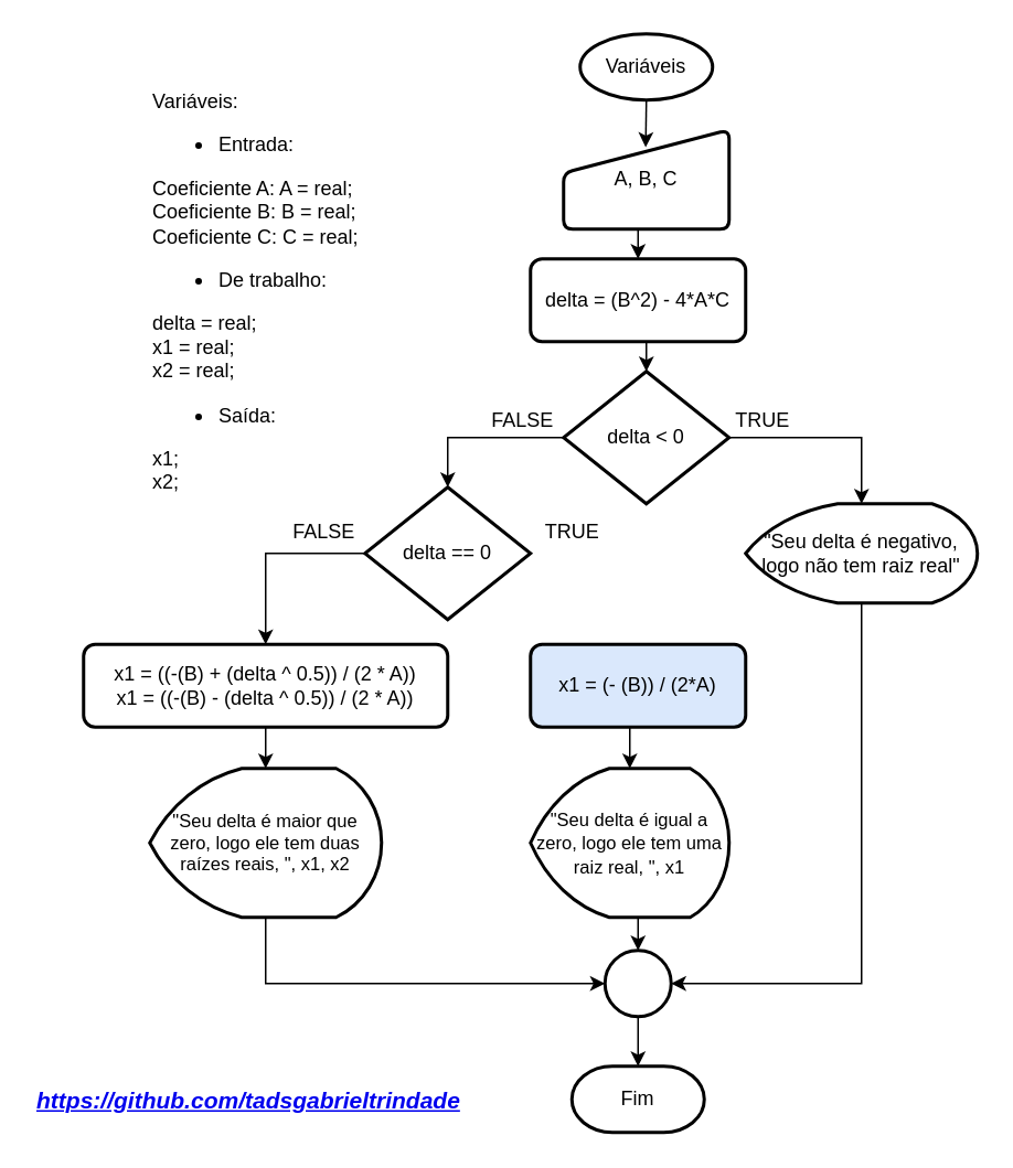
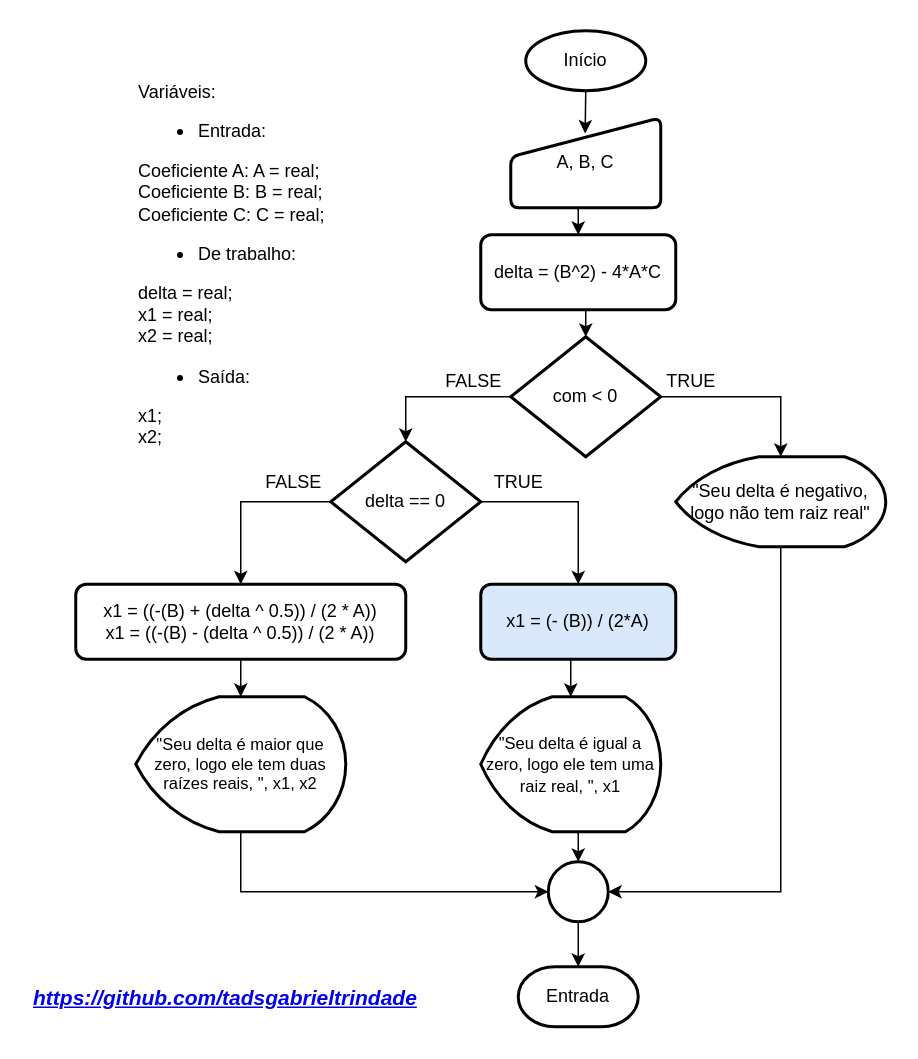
  <mxCell id="0" />
  <mxCell id="1" parent="0" />
  <mxCell id="2" style="edgeStyle=orthogonalEdgeStyle;rounded=0;orthogonalLoop=1;jettySize=auto;html=1;exitX=0.5;exitY=1;exitDx=0;exitDy=0;exitPerimeter=0;entryX=0.496;entryY=0.175;entryDx=0;entryDy=0;entryPerimeter=0;" parent="1" source="3" target="5" edge="1"><mxGeometry relative="1" as="geometry" /></mxCell>
- <mxCell id="3" value="Variáveis" style="strokeWidth=2;html=1;shape=mxgraph.flowchart.start_1;whiteSpace=wrap;" parent="1" vertex="1"><mxGeometry x="350" y="20" width="80" height="40" as="geometry" /></mxCell>
+ <mxCell id="3" value="Início" style="strokeWidth=2;html=1;shape=mxgraph.flowchart.start_1;whiteSpace=wrap;" parent="1" vertex="1"><mxGeometry x="350" y="20" width="80" height="40" as="geometry" /></mxCell>
  <mxCell id="4" style="edgeStyle=orthogonalEdgeStyle;rounded=0;orthogonalLoop=1;jettySize=auto;html=1;exitX=0.5;exitY=1;exitDx=0;exitDy=0;entryX=0.5;entryY=0;entryDx=0;entryDy=0;" parent="1" source="5" target="12" edge="1"><mxGeometry relative="1" as="geometry" /></mxCell>
  <mxCell id="5" value="A, B, C" style="verticalLabelPosition=middle;verticalAlign=middle;html=1;strokeWidth=2;shape=manualInput;whiteSpace=wrap;rounded=1;size=26;arcSize=11;labelPosition=center;align=center;" parent="1" vertex="1"><mxGeometry x="340" y="78" width="100" height="60" as="geometry" /></mxCell>
  <mxCell id="6" style="edgeStyle=orthogonalEdgeStyle;rounded=0;orthogonalLoop=1;jettySize=auto;html=1;exitX=1;exitY=0.5;exitDx=0;exitDy=0;exitPerimeter=0;entryX=0.5;entryY=0;entryDx=0;entryDy=0;entryPerimeter=0;" parent="1" source="8" target="16" edge="1"><mxGeometry relative="1" as="geometry" /></mxCell>
  <mxCell id="7" style="edgeStyle=orthogonalEdgeStyle;rounded=0;orthogonalLoop=1;jettySize=auto;html=1;exitX=0;exitY=0.5;exitDx=0;exitDy=0;exitPerimeter=0;entryX=0.5;entryY=0;entryDx=0;entryDy=0;entryPerimeter=0;" parent="1" source="8" target="22" edge="1"><mxGeometry relative="1" as="geometry" /></mxCell>
- <mxCell id="8" value="delta &amp;lt; 0" style="strokeWidth=2;html=1;shape=mxgraph.flowchart.decision;whiteSpace=wrap;" parent="1" vertex="1"><mxGeometry x="340" y="224" width="100" height="80" as="geometry" /></mxCell>
+ <mxCell id="8" value="com &amp;lt; 0" style="strokeWidth=2;html=1;shape=mxgraph.flowchart.decision;whiteSpace=wrap;" parent="1" vertex="1"><mxGeometry x="340" y="224" width="100" height="80" as="geometry" /></mxCell>
  <mxCell id="9" value="&lt;a href=&quot;https://github.com/tadsgabrieltrindade&quot;&gt;&lt;b&gt;&lt;i&gt;&lt;font style=&quot;font-size: 14px&quot;&gt;https://github.com/tadsgabrieltrindade&lt;/font&gt;&lt;/i&gt;&lt;/b&gt;&lt;/a&gt;" style="text;html=1;resizable=0;points=[];autosize=1;align=left;verticalAlign=top;spacingTop=-4;" parent="1" vertex="1"><mxGeometry x="20" y="654" width="270" height="20" as="geometry" /></mxCell>
  <mxCell id="10" value="Variáveis:&lt;br&gt;&lt;ul&gt;&lt;li&gt;Entrada:&lt;/li&gt;&lt;/ul&gt;&lt;div&gt;Coeficiente A: A = real;&lt;/div&gt;&lt;div&gt;Coeficiente B: B = real;&lt;br&gt;&lt;/div&gt;&lt;div&gt;Coeficiente C: C = real;&lt;br&gt;&lt;/div&gt;&lt;ul&gt;&lt;li&gt;De trabalho:&lt;/li&gt;&lt;/ul&gt;&lt;div&gt;delta = real;&lt;/div&gt;&lt;div&gt;x1 = real;&lt;br&gt;&lt;/div&gt;&lt;div&gt;x2 = real;&lt;/div&gt;&lt;div&gt;&lt;ul&gt;&lt;li&gt;Saída:&lt;/li&gt;&lt;/ul&gt;&lt;div&gt;&lt;div&gt;x1;&lt;/div&gt;&lt;div&gt;x2;&lt;/div&gt;&lt;/div&gt;&lt;/div&gt;" style="text;html=1;resizable=0;points=[];autosize=1;align=left;verticalAlign=top;spacingTop=-4;" parent="1" vertex="1"><mxGeometry x="90" y="51" width="140" height="240" as="geometry" /></mxCell>
  <mxCell id="11" style="edgeStyle=orthogonalEdgeStyle;rounded=0;orthogonalLoop=1;jettySize=auto;html=1;exitX=0.5;exitY=1;exitDx=0;exitDy=0;entryX=0.5;entryY=0;entryDx=0;entryDy=0;entryPerimeter=0;" parent="1" source="12" target="8" edge="1"><mxGeometry relative="1" as="geometry" /></mxCell>
  <mxCell id="12" value="delta = (B^2) - 4*A*C" style="rounded=1;whiteSpace=wrap;html=1;absoluteArcSize=1;arcSize=14;strokeWidth=2;" parent="1" vertex="1"><mxGeometry x="320" y="156" width="130" height="50" as="geometry" /></mxCell>
  <mxCell id="13" value="TRUE" style="text;html=1;resizable=0;points=[];autosize=1;align=center;verticalAlign=top;spacingTop=-4;" parent="1" vertex="1"><mxGeometry x="435" y="244" width="50" height="20" as="geometry" /></mxCell>
  <mxCell id="14" value="FALSE" style="text;html=1;resizable=0;points=[];autosize=1;align=center;verticalAlign=top;spacingTop=-4;" parent="1" vertex="1"><mxGeometry x="290" y="244" width="50" height="20" as="geometry" /></mxCell>
  <mxCell id="15" style="edgeStyle=orthogonalEdgeStyle;rounded=0;orthogonalLoop=1;jettySize=auto;html=1;exitX=0.5;exitY=1;exitDx=0;exitDy=0;exitPerimeter=0;entryX=1;entryY=0.5;entryDx=0;entryDy=0;entryPerimeter=0;" parent="1" source="16" target="18" edge="1"><mxGeometry relative="1" as="geometry" /></mxCell>
  <mxCell id="16" value="&quot;Seu delta é negativo, logo não tem raiz real&quot;" style="strokeWidth=2;html=1;shape=mxgraph.flowchart.display;whiteSpace=wrap;" parent="1" vertex="1"><mxGeometry x="450" y="304" width="140" height="60" as="geometry" /></mxCell>
  <mxCell id="17" style="edgeStyle=orthogonalEdgeStyle;rounded=0;orthogonalLoop=1;jettySize=auto;html=1;exitX=0.5;exitY=1;exitDx=0;exitDy=0;exitPerimeter=0;entryX=0.5;entryY=0;entryDx=0;entryDy=0;entryPerimeter=0;" parent="1" source="18" target="19" edge="1"><mxGeometry relative="1" as="geometry" /></mxCell>
  <mxCell id="18" value="" style="strokeWidth=2;html=1;shape=mxgraph.flowchart.start_2;whiteSpace=wrap;" parent="1" vertex="1"><mxGeometry x="365" y="574" width="40" height="40" as="geometry" /></mxCell>
- <mxCell id="19" value="Fim" style="strokeWidth=2;html=1;shape=mxgraph.flowchart.terminator;whiteSpace=wrap;" parent="1" vertex="1"><mxGeometry x="345" y="644" width="80" height="40" as="geometry" /></mxCell>
+ <mxCell id="19" value="Entrada" style="strokeWidth=2;html=1;shape=mxgraph.flowchart.terminator;whiteSpace=wrap;" parent="1" vertex="1"><mxGeometry x="345" y="644" width="80" height="40" as="geometry" /></mxCell>
+ <mxCell id="20" style="edgeStyle=orthogonalEdgeStyle;rounded=0;orthogonalLoop=1;jettySize=auto;html=1;exitX=1;exitY=0.5;exitDx=0;exitDy=0;exitPerimeter=0;entryX=0.5;entryY=0;entryDx=0;entryDy=0;" parent="1" source="22" target="24" edge="1"><mxGeometry relative="1" as="geometry" /></mxCell>
  <mxCell id="21" style="edgeStyle=orthogonalEdgeStyle;rounded=0;orthogonalLoop=1;jettySize=auto;html=1;exitX=0;exitY=0.5;exitDx=0;exitDy=0;exitPerimeter=0;entryX=0.5;entryY=0;entryDx=0;entryDy=0;" parent="1" source="22" target="29" edge="1"><mxGeometry relative="1" as="geometry" /></mxCell>
  <mxCell id="22" value="delta == 0" style="strokeWidth=2;html=1;shape=mxgraph.flowchart.decision;whiteSpace=wrap;" parent="1" vertex="1"><mxGeometry x="220" y="294" width="100" height="80" as="geometry" /></mxCell>
  <mxCell id="23" style="edgeStyle=orthogonalEdgeStyle;rounded=0;orthogonalLoop=1;jettySize=auto;html=1;exitX=0.5;exitY=1;exitDx=0;exitDy=0;entryX=0.5;entryY=0;entryDx=0;entryDy=0;entryPerimeter=0;" parent="1" source="24" target="26" edge="1"><mxGeometry relative="1" as="geometry" /></mxCell>
  <mxCell id="24" value="x1 = (- (B)) / (2*A)" style="rounded=1;whiteSpace=wrap;html=1;absoluteArcSize=1;arcSize=14;strokeWidth=2;fillColor=#dae8fc;" parent="1" vertex="1"><mxGeometry x="320" y="389" width="130" height="50" as="geometry" /></mxCell>
  <mxCell id="25" style="edgeStyle=orthogonalEdgeStyle;rounded=0;orthogonalLoop=1;jettySize=auto;html=1;exitX=0.5;exitY=1;exitDx=0;exitDy=0;exitPerimeter=0;entryX=0.5;entryY=0;entryDx=0;entryDy=0;entryPerimeter=0;" parent="1" source="26" target="18" edge="1"><mxGeometry relative="1" as="geometry" /></mxCell>
  <mxCell id="26" value="&lt;div&gt;&lt;span&gt;&lt;font style=&quot;font-size: 11px&quot;&gt;&quot;Seu delta é igual a zero, logo ele tem uma raiz real, &quot;, x1&lt;/font&gt;&lt;/span&gt;&lt;/div&gt;" style="strokeWidth=2;html=1;shape=mxgraph.flowchart.display;whiteSpace=wrap;align=center;" parent="1" vertex="1"><mxGeometry x="320" y="464" width="120" height="90" as="geometry" /></mxCell>
  <mxCell id="27" value="TRUE" style="text;html=1;resizable=0;points=[];autosize=1;align=center;verticalAlign=top;spacingTop=-4;" parent="1" vertex="1"><mxGeometry x="320" y="311" width="50" height="20" as="geometry" /></mxCell>
  <mxCell id="28" style="edgeStyle=orthogonalEdgeStyle;rounded=0;orthogonalLoop=1;jettySize=auto;html=1;exitX=0.5;exitY=1;exitDx=0;exitDy=0;" parent="1" source="29" target="32" edge="1"><mxGeometry relative="1" as="geometry" /></mxCell>
  <mxCell id="29" value="x1 = ((-(B) + (delta ^ 0.5)) / (2 * A))&lt;br&gt;x1 = ((-(B) - (delta ^ 0.5)) / (2 * A))" style="rounded=1;whiteSpace=wrap;html=1;absoluteArcSize=1;arcSize=14;strokeWidth=2;" parent="1" vertex="1"><mxGeometry x="50" y="389" width="220" height="50" as="geometry" /></mxCell>
  <mxCell id="30" value="FALSE" style="text;html=1;resizable=0;points=[];autosize=1;align=center;verticalAlign=top;spacingTop=-4;" parent="1" vertex="1"><mxGeometry x="170" y="311" width="50" height="20" as="geometry" /></mxCell>
  <mxCell id="31" style="edgeStyle=orthogonalEdgeStyle;rounded=0;orthogonalLoop=1;jettySize=auto;html=1;exitX=0.5;exitY=1;exitDx=0;exitDy=0;exitPerimeter=0;entryX=0;entryY=0.5;entryDx=0;entryDy=0;entryPerimeter=0;" parent="1" source="32" target="18" edge="1"><mxGeometry relative="1" as="geometry" /></mxCell>
  <mxCell id="32" value="&quot;Seu delta é maior que zero, logo ele tem duas raízes reais, &quot;, x1, x2" style="strokeWidth=2;html=1;shape=mxgraph.flowchart.display;whiteSpace=wrap;verticalAlign=middle;fontSize=11;" parent="1" vertex="1"><mxGeometry x="90" y="464" width="140" height="90" as="geometry" /></mxCell>
